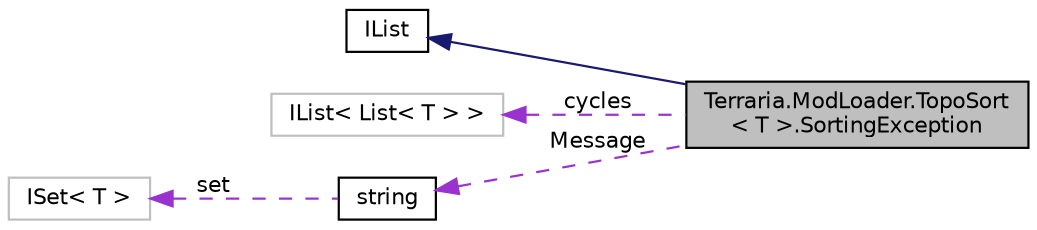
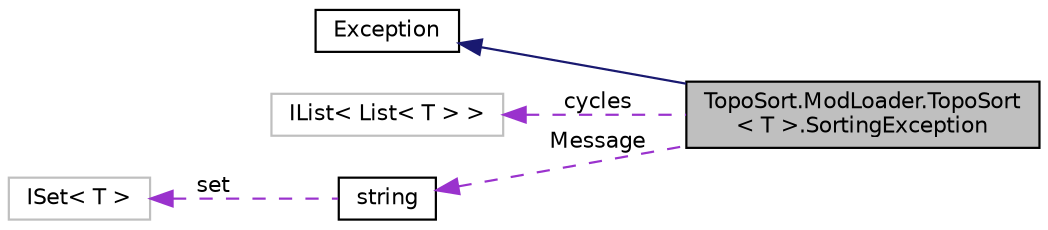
  digraph {
    rankdir=LR
    node [color=black fillcolor=white fontname=Helvetica fontsize=10 shape=record style=filled]
    edge [color=darkorchid3 dir=back fontname=Helvetica fontsize=10 labelfontname=Helvetica labelfontsize=10 style=dashed]
-   n1 [fillcolor=grey75 fontcolor=black height=0.2 label="Terraria.ModLoader.TopoSort\l\< T \>.SortingException" width=0.4]
-   n2 [height=0.2 label=IList width=0.4]
+   n1 [fillcolor=grey75 fontcolor=black height=0.2 label="TopoSort.ModLoader.TopoSort\l\< T \>.SortingException" width=0.4]
+   n2 [height=0.2 label=Exception width=0.4]
    n3 [color=grey75 height=0.2 label="IList\< List\< T \> \>" width=0.4]
    n4 [height=0.2 label=string width=0.4]
    n5 [color=grey75 height=0.2 label="ISet\< T \>" width=0.4]
    n2 -> n1 [color=midnightblue style=solid]
    n3 -> n1 [label=" cycles"]
    n4 -> n1 [label=" Message"]
    n5 -> n4 [label=" set"]
  }
